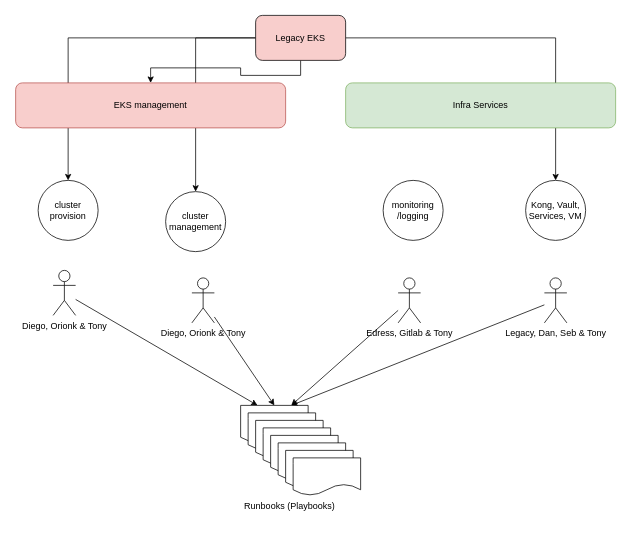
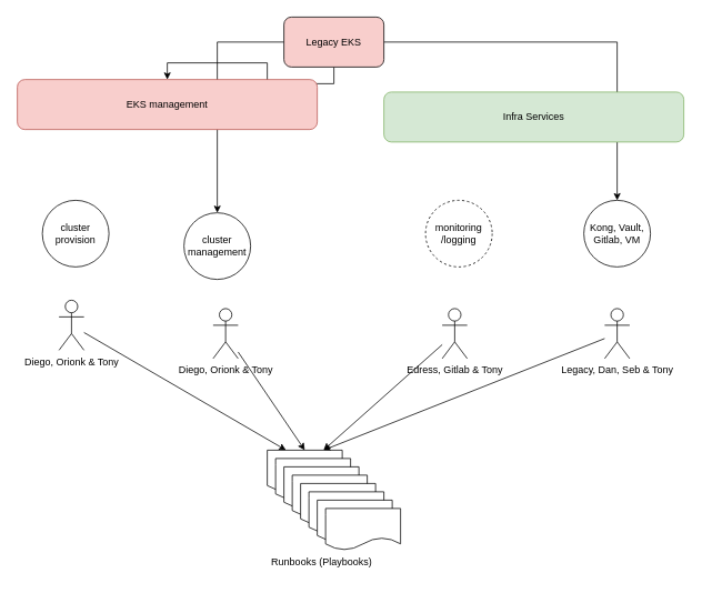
  <mxCell id="0" />
  <mxCell id="1" parent="0" />
- <mxCell id="2" style="edgeStyle=orthogonalEdgeStyle;rounded=0;orthogonalLoop=1;jettySize=auto;html=1;entryX=0.5;entryY=0;entryDx=0;entryDy=0;" edge="1" parent="1" source="6" target="7"><mxGeometry relative="1" as="geometry" /></mxCell>
  <mxCell id="3" style="edgeStyle=orthogonalEdgeStyle;rounded=0;orthogonalLoop=1;jettySize=auto;html=1;entryX=0.5;entryY=0;entryDx=0;entryDy=0;" edge="1" parent="1" source="6" target="8"><mxGeometry relative="1" as="geometry" /></mxCell>
  <mxCell id="4" style="edgeStyle=orthogonalEdgeStyle;rounded=0;orthogonalLoop=1;jettySize=auto;html=1;" edge="1" parent="1" source="6" target="20"><mxGeometry relative="1" as="geometry" /></mxCell>
  <mxCell id="5" style="edgeStyle=orthogonalEdgeStyle;rounded=0;orthogonalLoop=1;jettySize=auto;html=1;entryX=0.5;entryY=0;entryDx=0;entryDy=0;" edge="1" parent="1" source="6" target="10"><mxGeometry relative="1" as="geometry" /></mxCell>
  <mxCell id="6" value="Legacy EKS" style="rounded=1;whiteSpace=wrap;html=1;fillColor=#f8cecc;" vertex="1" parent="1"><mxGeometry x="340" y="20" width="120" height="60" as="geometry" /></mxCell>
  <mxCell id="7" value="cluster provision" style="ellipse;whiteSpace=wrap;html=1;aspect=fixed;" vertex="1" parent="1"><mxGeometry x="50" y="240" width="80" height="80" as="geometry" /></mxCell>
  <mxCell id="8" value="cluster management" style="ellipse;whiteSpace=wrap;html=1;aspect=fixed;" vertex="1" parent="1"><mxGeometry x="220" y="255" width="80" height="80" as="geometry" /></mxCell>
- <mxCell id="9" value="monitoring&lt;br&gt;/logging" style="ellipse;whiteSpace=wrap;html=1;aspect=fixed;" vertex="1" parent="1"><mxGeometry x="510" y="240" width="80" height="80" as="geometry" /></mxCell>
- <mxCell id="10" value="Kong, Vault, Services, VM" style="ellipse;whiteSpace=wrap;html=1;aspect=fixed;" vertex="1" parent="1"><mxGeometry x="700" y="240" width="80" height="80" as="geometry" /></mxCell>
+ <mxCell id="9" value="monitoring&lt;br&gt;/logging" style="ellipse;whiteSpace=wrap;html=1;aspect=fixed;dashed=1;" vertex="1" parent="1"><mxGeometry x="510" y="240" width="80" height="80" as="geometry" /></mxCell>
+ <mxCell id="10" value="Kong, Vault, Gitlab, VM" style="ellipse;whiteSpace=wrap;html=1;aspect=fixed;" vertex="1" parent="1"><mxGeometry x="700" y="240" width="80" height="80" as="geometry" /></mxCell>
  <mxCell id="11" style="edgeStyle=none;rounded=0;orthogonalLoop=1;jettySize=auto;html=1;entryX=0.25;entryY=0;entryDx=0;entryDy=0;" edge="1" parent="1" source="12" target="21"><mxGeometry relative="1" as="geometry" /></mxCell>
  <mxCell id="12" value="Diego, Orionk &amp;amp; Tony" style="shape=umlActor;verticalLabelPosition=bottom;verticalAlign=top;html=1;outlineConnect=0;" vertex="1" parent="1"><mxGeometry x="70" y="360" width="30" height="60" as="geometry" /></mxCell>
  <mxCell id="13" style="edgeStyle=none;rounded=0;orthogonalLoop=1;jettySize=auto;html=1;entryX=0.5;entryY=0;entryDx=0;entryDy=0;" edge="1" parent="1" source="14" target="21"><mxGeometry relative="1" as="geometry" /></mxCell>
  <mxCell id="14" value="Diego, Orionk &amp;amp; Tony" style="shape=umlActor;verticalLabelPosition=bottom;verticalAlign=top;html=1;outlineConnect=0;" vertex="1" parent="1"><mxGeometry x="255" y="370" width="30" height="60" as="geometry" /></mxCell>
  <mxCell id="15" style="edgeStyle=none;rounded=0;orthogonalLoop=1;jettySize=auto;html=1;entryX=0.75;entryY=0;entryDx=0;entryDy=0;" edge="1" parent="1" source="16" target="21"><mxGeometry relative="1" as="geometry" /></mxCell>
  <mxCell id="16" value="Edress, Gitlab &amp;amp; Tony" style="shape=umlActor;verticalLabelPosition=bottom;verticalAlign=top;html=1;outlineConnect=0;" vertex="1" parent="1"><mxGeometry x="530" y="370" width="30" height="60" as="geometry" /></mxCell>
  <mxCell id="17" style="edgeStyle=none;rounded=0;orthogonalLoop=1;jettySize=auto;html=1;entryX=0.75;entryY=0;entryDx=0;entryDy=0;" edge="1" parent="1" source="18" target="21"><mxGeometry relative="1" as="geometry" /></mxCell>
  <mxCell id="18" value="Legacy, Dan, Seb &amp;amp; Tony" style="shape=umlActor;verticalLabelPosition=bottom;verticalAlign=top;html=1;outlineConnect=0;" vertex="1" parent="1"><mxGeometry x="725" y="370" width="30" height="60" as="geometry" /></mxCell>
  <mxCell id="19" value="Infra Services" style="rounded=1;whiteSpace=wrap;html=1;fillColor=#d5e8d4;strokeColor=#82b366;" vertex="1" parent="1"><mxGeometry x="460" y="110" width="360" height="60" as="geometry" /></mxCell>
- <mxCell id="20" value="EKS management" style="rounded=1;whiteSpace=wrap;html=1;fillColor=#f8cecc;strokeColor=#b85450;" vertex="1" parent="1"><mxGeometry x="20" y="110" width="360" height="60" as="geometry" /></mxCell>
+ <mxCell id="20" value="EKS management" style="rounded=1;whiteSpace=wrap;html=1;fillColor=#f8cecc;strokeColor=#b85450;" vertex="1" parent="1"><mxGeometry x="20" y="95" width="360" height="60" as="geometry" /></mxCell>
  <mxCell id="21" value="" style="shape=document;whiteSpace=wrap;html=1;boundedLbl=1;" vertex="1" parent="1"><mxGeometry x="320" y="540" width="90" height="50" as="geometry" /></mxCell>
  <mxCell id="22" value="" style="shape=document;whiteSpace=wrap;html=1;boundedLbl=1;" vertex="1" parent="1"><mxGeometry x="330" y="550" width="90" height="50" as="geometry" /></mxCell>
  <mxCell id="23" value="" style="shape=document;whiteSpace=wrap;html=1;boundedLbl=1;" vertex="1" parent="1"><mxGeometry x="340" y="560" width="90" height="50" as="geometry" /></mxCell>
  <mxCell id="24" value="" style="shape=document;whiteSpace=wrap;html=1;boundedLbl=1;" vertex="1" parent="1"><mxGeometry x="350" y="570" width="90" height="50" as="geometry" /></mxCell>
  <mxCell id="25" value="" style="shape=document;whiteSpace=wrap;html=1;boundedLbl=1;" vertex="1" parent="1"><mxGeometry x="360" y="580" width="90" height="50" as="geometry" /></mxCell>
  <mxCell id="26" value="" style="shape=document;whiteSpace=wrap;html=1;boundedLbl=1;" vertex="1" parent="1"><mxGeometry x="370" y="590" width="90" height="50" as="geometry" /></mxCell>
  <mxCell id="27" value="" style="shape=document;whiteSpace=wrap;html=1;boundedLbl=1;" vertex="1" parent="1"><mxGeometry x="380" y="600" width="90" height="50" as="geometry" /></mxCell>
  <mxCell id="28" value="" style="shape=document;whiteSpace=wrap;html=1;boundedLbl=1;" vertex="1" parent="1"><mxGeometry x="390" y="610" width="90" height="50" as="geometry" /></mxCell>
  <mxCell id="29" value="Runbooks (Playbooks)" style="text;html=1;align=center;verticalAlign=middle;resizable=0;points=[];autosize=1;strokeColor=none;fillColor=none;" vertex="1" parent="1"><mxGeometry x="315" y="660" width="140" height="30" as="geometry" /></mxCell>
